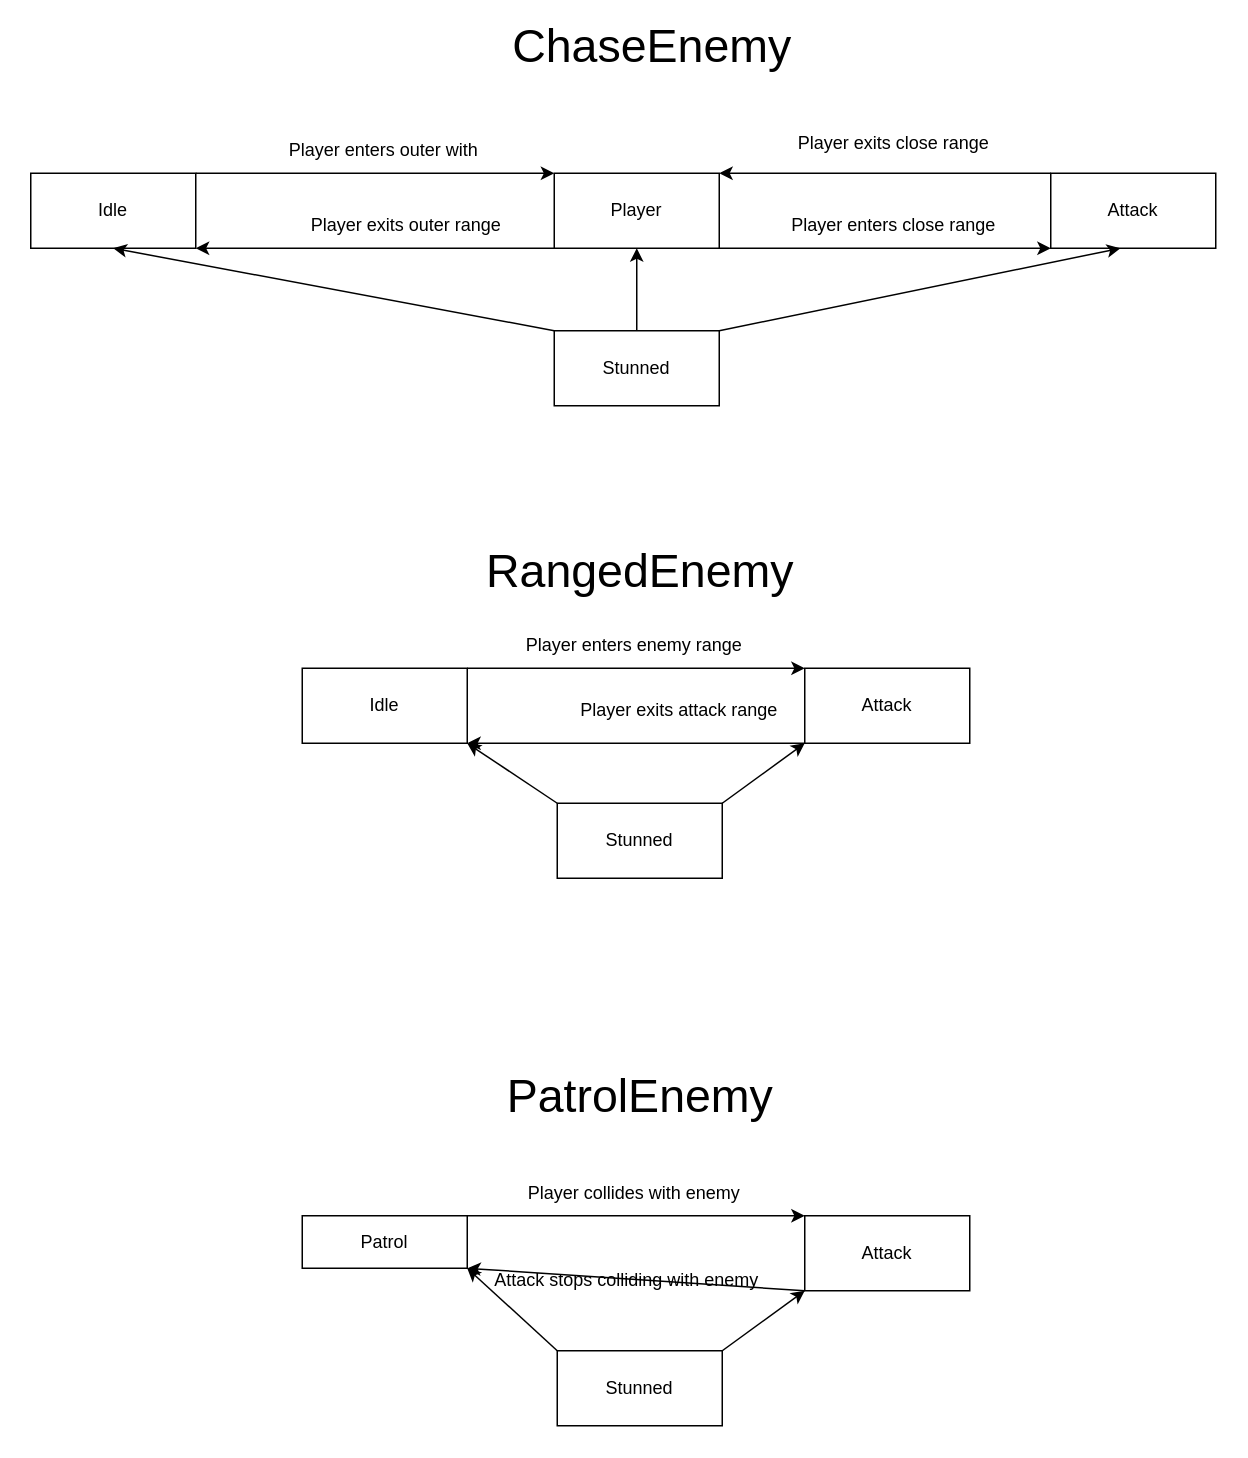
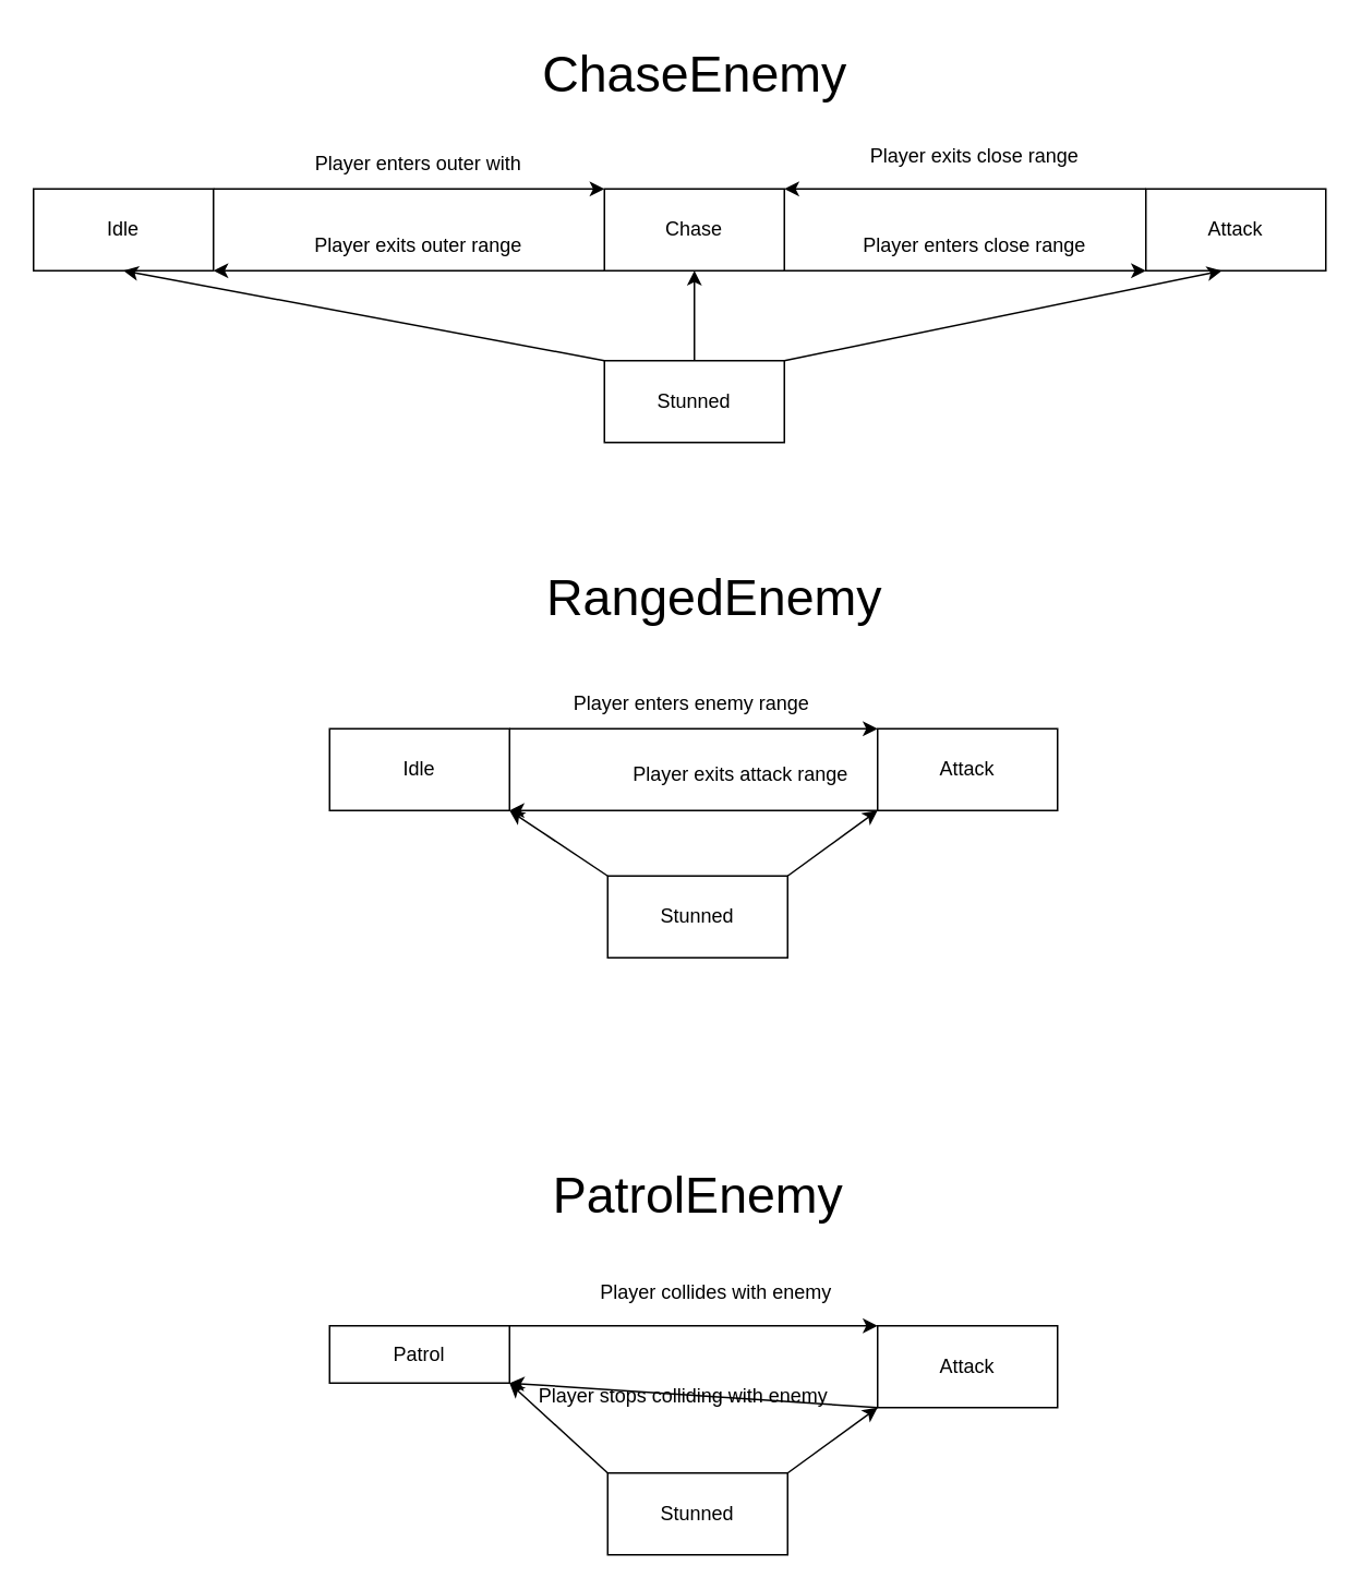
  <mxCell id="0" />
  <mxCell id="1" parent="0" />
  <mxCell id="2" value="" style="endArrow=classic;html=1;rounded=0;entryX=0;entryY=0;entryDx=0;entryDy=0;exitX=1;exitY=0;exitDx=0;exitDy=0;" edge="1" parent="1" source="4" target="5"><mxGeometry width="50" height="50" relative="1" as="geometry"><mxPoint x="230" y="125" as="sourcePoint" /><mxPoint x="410" y="125" as="targetPoint" /></mxGeometry></mxCell>
  <mxCell id="3" value="Player enters outer with" style="text;html=1;align=center;verticalAlign=middle;resizable=0;points=[];autosize=1;strokeColor=none;fillColor=none;" vertex="1" parent="1"><mxGeometry x="175" y="85" width="160" height="30" as="geometry" /></mxCell>
  <mxCell id="4" value="Idle" style="html=1;whiteSpace=wrap;" vertex="1" parent="1"><mxGeometry x="20" y="115" width="110" height="50" as="geometry" /></mxCell>
- <mxCell id="5" value="Player" style="html=1;whiteSpace=wrap;" vertex="1" parent="1"><mxGeometry x="369" y="115" width="110" height="50" as="geometry" /></mxCell>
+ <mxCell id="5" value="Chase" style="html=1;whiteSpace=wrap;" vertex="1" parent="1"><mxGeometry x="369" y="115" width="110" height="50" as="geometry" /></mxCell>
  <mxCell id="6" value="Attack" style="html=1;whiteSpace=wrap;" vertex="1" parent="1"><mxGeometry x="700" y="115" width="110" height="50" as="geometry" /></mxCell>
  <mxCell id="7" value="Stunned" style="html=1;whiteSpace=wrap;" vertex="1" parent="1"><mxGeometry x="369" y="220" width="110" height="50" as="geometry" /></mxCell>
  <mxCell id="8" value="" style="endArrow=classic;html=1;rounded=0;exitX=0;exitY=0;exitDx=0;exitDy=0;entryX=1;entryY=0;entryDx=0;entryDy=0;" edge="1" parent="1" source="6" target="5"><mxGeometry width="50" height="50" relative="1" as="geometry"><mxPoint x="360" y="350" as="sourcePoint" /><mxPoint x="422.5" y="165" as="targetPoint" /></mxGeometry></mxCell>
  <mxCell id="9" value="Player exits close range" style="text;html=1;align=center;verticalAlign=middle;resizable=0;points=[];autosize=1;strokeColor=none;fillColor=none;rotation=0;rounded=0;" vertex="1" parent="1"><mxGeometry x="520" y="80" width="150" height="30" as="geometry" /></mxCell>
  <mxCell id="10" value="" style="endArrow=classic;html=1;rounded=0;exitX=0;exitY=1;exitDx=0;exitDy=0;entryX=1;entryY=1;entryDx=0;entryDy=0;" edge="1" parent="1" source="5" target="4"><mxGeometry width="50" height="50" relative="1" as="geometry"><mxPoint x="410" y="164" as="sourcePoint" /><mxPoint x="230" y="164" as="targetPoint" /></mxGeometry></mxCell>
  <mxCell id="11" value="" style="endArrow=classic;html=1;rounded=0;entryX=0;entryY=1;entryDx=0;entryDy=0;exitX=1;exitY=1;exitDx=0;exitDy=0;" edge="1" parent="1" source="5" target="6"><mxGeometry width="50" height="50" relative="1" as="geometry"><mxPoint x="520" y="165" as="sourcePoint" /><mxPoint x="660" y="165" as="targetPoint" /></mxGeometry></mxCell>
  <mxCell id="12" value="Player enters close range" style="text;html=1;align=center;verticalAlign=middle;resizable=0;points=[];autosize=1;strokeColor=none;fillColor=none;rotation=0;" vertex="1" parent="1"><mxGeometry x="515" y="135" width="160" height="30" as="geometry" /></mxCell>
- <mxCell id="13" value="Player exits outer range" style="text;html=1;align=center;verticalAlign=middle;resizable=0;points=[];autosize=1;strokeColor=none;fillColor=none;" vertex="1" parent="1"><mxGeometry x="195" y="135" width="150" height="30" as="geometry" /></mxCell>
+ <mxCell id="13" value="Player exits outer range" style="text;html=1;align=center;verticalAlign=middle;resizable=0;points=[];autosize=1;strokeColor=none;fillColor=none;" vertex="1" parent="1"><mxGeometry x="180" y="135" width="150" height="30" as="geometry" /></mxCell>
  <mxCell id="14" value="" style="endArrow=classic;html=1;rounded=0;entryX=0.422;entryY=1;entryDx=0;entryDy=0;entryPerimeter=0;exitX=1;exitY=0;exitDx=0;exitDy=0;" edge="1" parent="1" source="7" target="6"><mxGeometry width="50" height="50" relative="1" as="geometry"><mxPoint x="479" y="280" as="sourcePoint" /><mxPoint x="529" y="230" as="targetPoint" /></mxGeometry></mxCell>
  <mxCell id="15" value="" style="endArrow=classic;html=1;rounded=0;entryX=0.5;entryY=1;entryDx=0;entryDy=0;exitX=0.5;exitY=0;exitDx=0;exitDy=0;" edge="1" parent="1" source="7" target="5"><mxGeometry width="50" height="50" relative="1" as="geometry"><mxPoint x="424" y="270" as="sourcePoint" /><mxPoint x="474" y="220" as="targetPoint" /></mxGeometry></mxCell>
  <mxCell id="16" value="" style="endArrow=classic;html=1;rounded=0;entryX=0.5;entryY=1;entryDx=0;entryDy=0;exitX=0;exitY=0;exitDx=0;exitDy=0;" edge="1" parent="1" source="7" target="4"><mxGeometry width="50" height="50" relative="1" as="geometry"><mxPoint x="374" y="290" as="sourcePoint" /><mxPoint x="424" y="240" as="targetPoint" /></mxGeometry></mxCell>
- <mxCell id="17" value="&lt;font style=&quot;font-size: 31px;&quot;&gt;ChaseEnemy&lt;/font&gt;" style="text;html=1;align=center;verticalAlign=middle;resizable=0;points=[];autosize=1;strokeColor=none;fillColor=none;" vertex="1" parent="1"><mxGeometry x="329" y="5" width="210" height="50" as="geometry" /></mxCell>
+ <mxCell id="17" value="&lt;font style=&quot;font-size: 31px;&quot;&gt;ChaseEnemy&lt;/font&gt;" style="text;html=1;align=center;verticalAlign=middle;resizable=0;points=[];autosize=1;strokeColor=none;fillColor=none;" vertex="1" parent="1"><mxGeometry x="319" y="20" width="210" height="50" as="geometry" /></mxCell>
  <mxCell id="18" value="Stunned" style="html=1;whiteSpace=wrap;" vertex="1" parent="1"><mxGeometry x="371" y="535" width="110" height="50" as="geometry" /></mxCell>
  <mxCell id="19" value="" style="endArrow=classic;html=1;rounded=0;exitX=1;exitY=0;exitDx=0;exitDy=0;entryX=0;entryY=1;entryDx=0;entryDy=0;" edge="1" parent="1" source="18" target="23"><mxGeometry width="50" height="50" relative="1" as="geometry"><mxPoint x="426" y="605" as="sourcePoint" /><mxPoint x="387" y="515" as="targetPoint" /></mxGeometry></mxCell>
  <mxCell id="20" value="" style="endArrow=classic;html=1;rounded=0;entryX=1;entryY=1;entryDx=0;entryDy=0;exitX=0;exitY=0;exitDx=0;exitDy=0;" edge="1" parent="1" source="18" target="22"><mxGeometry width="50" height="50" relative="1" as="geometry"><mxPoint x="376" y="625" as="sourcePoint" /><mxPoint x="77" y="500" as="targetPoint" /></mxGeometry></mxCell>
- <mxCell id="21" value="&lt;font style=&quot;font-size: 31px;&quot;&gt;RangedEnemy&lt;/font&gt;" style="text;html=1;align=center;verticalAlign=middle;resizable=0;points=[];autosize=1;strokeColor=none;fillColor=none;" vertex="1" parent="1"><mxGeometry x="311" y="355" width="230" height="50" as="geometry" /></mxCell>
+ <mxCell id="21" value="&lt;font style=&quot;font-size: 31px;&quot;&gt;RangedEnemy&lt;/font&gt;" style="text;html=1;align=center;verticalAlign=middle;resizable=0;points=[];autosize=1;strokeColor=none;fillColor=none;" vertex="1" parent="1"><mxGeometry x="321" y="340" width="230" height="50" as="geometry" /></mxCell>
  <mxCell id="22" value="Idle" style="html=1;whiteSpace=wrap;" vertex="1" parent="1"><mxGeometry x="201" y="445" width="110" height="50" as="geometry" /></mxCell>
  <mxCell id="23" value="Attack" style="html=1;whiteSpace=wrap;" vertex="1" parent="1"><mxGeometry x="536" y="445" width="110" height="50" as="geometry" /></mxCell>
  <mxCell id="24" value="" style="endArrow=classic;html=1;rounded=0;entryX=0;entryY=0;entryDx=0;entryDy=0;exitX=1;exitY=0;exitDx=0;exitDy=0;" edge="1" parent="1" source="22" target="23"><mxGeometry width="50" height="50" relative="1" as="geometry"><mxPoint x="407" y="385" as="sourcePoint" /><mxPoint x="457" y="335" as="targetPoint" /></mxGeometry></mxCell>
  <mxCell id="25" value="Player enters enemy range" style="text;html=1;align=center;verticalAlign=middle;resizable=0;points=[];autosize=1;strokeColor=none;fillColor=none;" vertex="1" parent="1"><mxGeometry x="342" y="415" width="160" height="30" as="geometry" /></mxCell>
  <mxCell id="26" value="" style="endArrow=classic;html=1;rounded=0;entryX=1;entryY=1;entryDx=0;entryDy=0;exitX=0;exitY=1;exitDx=0;exitDy=0;" edge="1" parent="1" source="23" target="22"><mxGeometry width="50" height="50" relative="1" as="geometry"><mxPoint x="407" y="385" as="sourcePoint" /><mxPoint x="457" y="335" as="targetPoint" /></mxGeometry></mxCell>
  <mxCell id="27" value="Player exits attack range" style="text;html=1;align=center;verticalAlign=middle;resizable=0;points=[];autosize=1;strokeColor=none;fillColor=none;" vertex="1" parent="1"><mxGeometry x="377" y="458" width="150" height="30" as="geometry" /></mxCell>
  <mxCell id="28" value="Stunned" style="html=1;whiteSpace=wrap;" vertex="1" parent="1"><mxGeometry x="371" y="900" width="110" height="50" as="geometry" /></mxCell>
  <mxCell id="29" value="" style="endArrow=classic;html=1;rounded=0;exitX=1;exitY=0;exitDx=0;exitDy=0;entryX=0;entryY=1;entryDx=0;entryDy=0;" edge="1" parent="1" source="28" target="33"><mxGeometry width="50" height="50" relative="1" as="geometry"><mxPoint x="426" y="970" as="sourcePoint" /><mxPoint x="387" y="880" as="targetPoint" /></mxGeometry></mxCell>
  <mxCell id="30" value="" style="endArrow=classic;html=1;rounded=0;entryX=1;entryY=1;entryDx=0;entryDy=0;exitX=0;exitY=0;exitDx=0;exitDy=0;" edge="1" parent="1" source="28" target="32"><mxGeometry width="50" height="50" relative="1" as="geometry"><mxPoint x="376" y="990" as="sourcePoint" /><mxPoint x="77" y="865" as="targetPoint" /></mxGeometry></mxCell>
  <mxCell id="31" value="&lt;font style=&quot;font-size: 31px;&quot;&gt;PatrolEnemy&lt;/font&gt;" style="text;html=1;align=center;verticalAlign=middle;resizable=0;points=[];autosize=1;strokeColor=none;fillColor=none;" vertex="1" parent="1"><mxGeometry x="326" y="705" width="200" height="50" as="geometry" /></mxCell>
  <mxCell id="32" value="Patrol" style="html=1;whiteSpace=wrap;" vertex="1" parent="1"><mxGeometry x="201" y="810" width="110" height="35" as="geometry" /></mxCell>
  <mxCell id="33" value="Attack" style="html=1;whiteSpace=wrap;" vertex="1" parent="1"><mxGeometry x="536" y="810" width="110" height="50" as="geometry" /></mxCell>
  <mxCell id="34" value="" style="endArrow=classic;html=1;rounded=0;entryX=0;entryY=0;entryDx=0;entryDy=0;exitX=1;exitY=0;exitDx=0;exitDy=0;" edge="1" parent="1" source="32" target="33"><mxGeometry width="50" height="50" relative="1" as="geometry"><mxPoint x="407" y="750" as="sourcePoint" /><mxPoint x="457" y="700" as="targetPoint" /></mxGeometry></mxCell>
- <mxCell id="35" value="Player collides with enemy" style="text;html=1;align=center;verticalAlign=middle;resizable=0;points=[];autosize=1;strokeColor=none;fillColor=none;" vertex="1" parent="1"><mxGeometry x="342" y="780" width="160" height="30" as="geometry" /></mxCell>
+ <mxCell id="35" value="Player collides with enemy" style="text;html=1;align=center;verticalAlign=middle;resizable=0;points=[];autosize=1;strokeColor=none;fillColor=none;" vertex="1" parent="1"><mxGeometry x="357" y="775" width="160" height="30" as="geometry" /></mxCell>
  <mxCell id="36" value="" style="endArrow=classic;html=1;rounded=0;entryX=1;entryY=1;entryDx=0;entryDy=0;exitX=0;exitY=1;exitDx=0;exitDy=0;" edge="1" parent="1" source="33" target="32"><mxGeometry width="50" height="50" relative="1" as="geometry"><mxPoint x="407" y="750" as="sourcePoint" /><mxPoint x="457" y="700" as="targetPoint" /></mxGeometry></mxCell>
- <mxCell id="37" value="Attack stops colliding with enemy" style="text;html=1;align=center;verticalAlign=middle;resizable=0;points=[];autosize=1;strokeColor=none;fillColor=none;" vertex="1" parent="1"><mxGeometry x="317" y="838" width="200" height="30" as="geometry" /></mxCell>
+ <mxCell id="37" value="Player stops colliding with enemy" style="text;html=1;align=center;verticalAlign=middle;resizable=0;points=[];autosize=1;strokeColor=none;fillColor=none;" vertex="1" parent="1"><mxGeometry x="317" y="838" width="200" height="30" as="geometry" /></mxCell>
